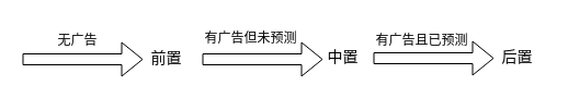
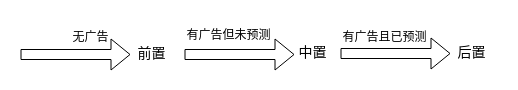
  <mxCell id="0" />
  <mxCell id="1" parent="0" />
  <mxCell id="2" value="" style="shape=flexArrow;endArrow=classic;html=1;rounded=0;" edge="1" parent="1"><mxGeometry width="50" height="50" relative="1" as="geometry"><mxPoint x="20" y="54" as="sourcePoint" /><mxPoint x="130" y="54" as="targetPoint" /></mxGeometry></mxCell>
- <mxCell id="3" value="无广告" style="text;html=1;align=center;verticalAlign=middle;resizable=0;points=[];autosize=1;strokeColor=none;fillColor=none;" vertex="1" parent="1"><mxGeometry x="40" y="22" width="60" height="30" as="geometry" /></mxCell>
+ <mxCell id="3" value="无广告" style="text;html=1;align=center;verticalAlign=middle;resizable=0;points=[];autosize=1;strokeColor=none;fillColor=none;" vertex="1" parent="1"><mxGeometry x="60" y="22" width="60" height="30" as="geometry" /></mxCell>
  <mxCell id="4" value="&lt;font style=&quot;font-size: 14px;&quot;&gt;前置&lt;/font&gt;" style="text;html=1;align=center;verticalAlign=middle;resizable=0;points=[];autosize=1;strokeColor=none;fillColor=none;" vertex="1" parent="1"><mxGeometry x="126" y="38" width="50" height="30" as="geometry" /></mxCell>
  <mxCell id="5" value="" style="shape=flexArrow;endArrow=classic;html=1;rounded=0;" edge="1" parent="1"><mxGeometry width="50" height="50" relative="1" as="geometry"><mxPoint x="184" y="54" as="sourcePoint" /><mxPoint x="294" y="54" as="targetPoint" /></mxGeometry></mxCell>
  <mxCell id="6" value="" style="shape=flexArrow;endArrow=classic;html=1;rounded=0;" edge="1" parent="1"><mxGeometry width="50" height="50" relative="1" as="geometry"><mxPoint x="340" y="53" as="sourcePoint" /><mxPoint x="450" y="53" as="targetPoint" /></mxGeometry></mxCell>
  <mxCell id="7" value="有广告但未预测" style="text;html=1;align=center;verticalAlign=middle;resizable=0;points=[];autosize=1;strokeColor=none;fillColor=none;" vertex="1" parent="1"><mxGeometry x="173" y="20" width="110" height="30" as="geometry" /></mxCell>
  <mxCell id="8" value="&lt;font style=&quot;font-size: 14px;&quot;&gt;中置&lt;/font&gt;" style="text;html=1;align=center;verticalAlign=middle;resizable=0;points=[];autosize=1;strokeColor=none;fillColor=none;" vertex="1" parent="1"><mxGeometry x="287" y="37" width="50" height="30" as="geometry" /></mxCell>
  <mxCell id="9" value="有广告且已预测" style="text;html=1;align=center;verticalAlign=middle;resizable=0;points=[];autosize=1;strokeColor=none;fillColor=none;" vertex="1" parent="1"><mxGeometry x="329" y="22" width="110" height="30" as="geometry" /></mxCell>
  <mxCell id="10" value="&lt;font style=&quot;font-size: 14px;&quot;&gt;后置&lt;/font&gt;" style="text;html=1;align=center;verticalAlign=middle;resizable=0;points=[];autosize=1;strokeColor=none;fillColor=none;" vertex="1" parent="1"><mxGeometry x="446" y="37" width="50" height="30" as="geometry" /></mxCell>
